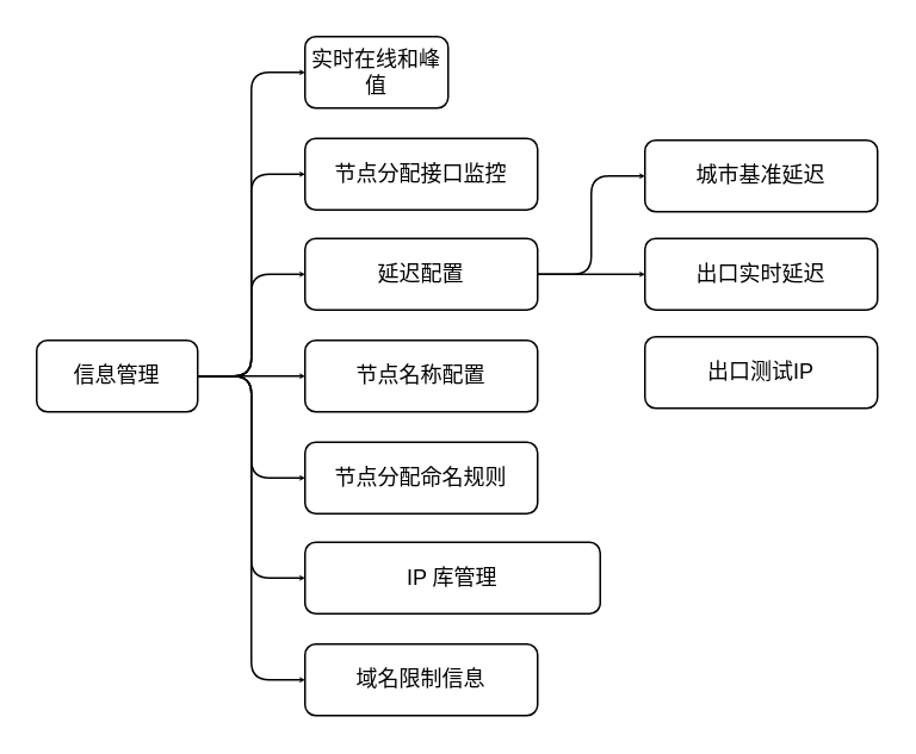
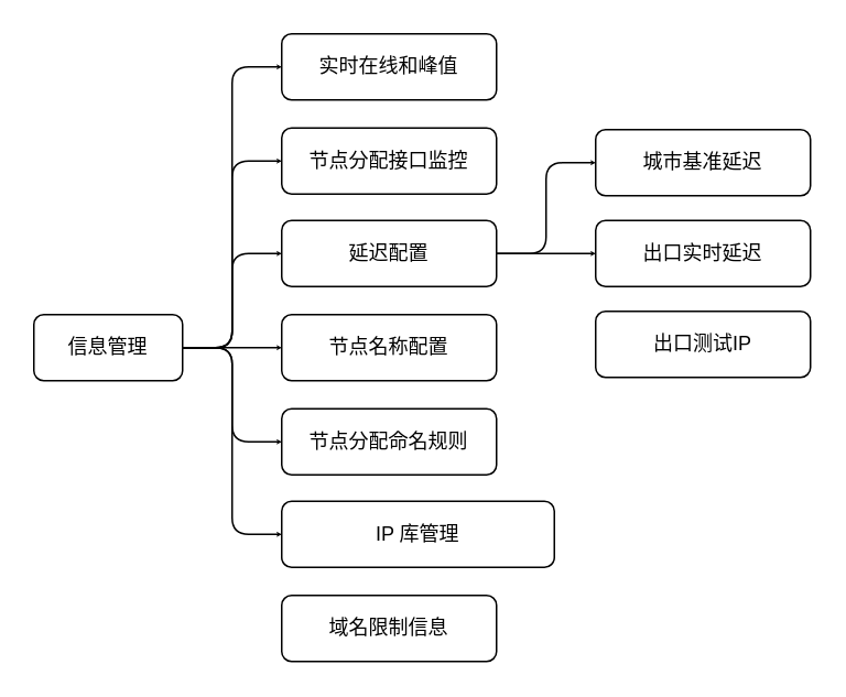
  <mxCell id="0" />
  <mxCell id="1" parent="0" />
  <mxCell id="2" style="edgeStyle=orthogonalEdgeStyle;rounded=1;orthogonalLoop=1;jettySize=auto;html=1;exitX=1;exitY=0.5;exitDx=0;exitDy=0;entryX=0;entryY=0.5;entryDx=0;entryDy=0;endSize=0;startSize=0;" edge="1" parent="1" source="9" target="10"><mxGeometry relative="1" as="geometry" /></mxCell>
  <mxCell id="3" style="edgeStyle=orthogonalEdgeStyle;rounded=1;orthogonalLoop=1;jettySize=auto;html=1;exitX=1;exitY=0.5;exitDx=0;exitDy=0;entryX=0;entryY=0.5;entryDx=0;entryDy=0;startSize=0;endSize=0;" edge="1" parent="1" source="9" target="16"><mxGeometry relative="1" as="geometry" /></mxCell>
  <mxCell id="4" style="edgeStyle=orthogonalEdgeStyle;rounded=1;orthogonalLoop=1;jettySize=auto;html=1;exitX=1;exitY=0.5;exitDx=0;exitDy=0;entryX=0;entryY=0.5;entryDx=0;entryDy=0;startSize=0;endSize=0;" edge="1" parent="1" source="9" target="13"><mxGeometry relative="1" as="geometry" /></mxCell>
  <mxCell id="5" style="edgeStyle=orthogonalEdgeStyle;rounded=1;orthogonalLoop=1;jettySize=auto;html=1;exitX=1;exitY=0.5;exitDx=0;exitDy=0;entryX=0;entryY=0.5;entryDx=0;entryDy=0;startSize=0;endSize=0;" edge="1" parent="1" source="9" target="14"><mxGeometry relative="1" as="geometry" /></mxCell>
  <mxCell id="6" style="edgeStyle=orthogonalEdgeStyle;rounded=1;orthogonalLoop=1;jettySize=auto;html=1;exitX=1;exitY=0.5;exitDx=0;exitDy=0;entryX=0;entryY=0.5;entryDx=0;entryDy=0;startSize=0;endSize=0;" edge="1" parent="1" source="9" target="15"><mxGeometry relative="1" as="geometry" /></mxCell>
  <mxCell id="7" style="edgeStyle=orthogonalEdgeStyle;rounded=1;orthogonalLoop=1;jettySize=auto;html=1;exitX=1;exitY=0.5;exitDx=0;exitDy=0;entryX=0;entryY=0.5;entryDx=0;entryDy=0;startSize=0;endSize=0;" edge="1" parent="1" source="9" target="17"><mxGeometry relative="1" as="geometry" /></mxCell>
- <mxCell id="8" style="edgeStyle=orthogonalEdgeStyle;rounded=1;orthogonalLoop=1;jettySize=auto;html=1;exitX=1;exitY=0.5;exitDx=0;exitDy=0;entryX=0;entryY=0.5;entryDx=0;entryDy=0;startSize=0;endSize=0;" edge="1" parent="1" source="9" target="18"><mxGeometry relative="1" as="geometry" /></mxCell>
  <mxCell id="9" value="信息管理" style="rounded=1;whiteSpace=wrap;html=1;" vertex="1" parent="1"><mxGeometry x="20" y="190" width="90" height="40" as="geometry" /></mxCell>
- <mxCell id="10" value="实时在线和峰值" style="rounded=1;whiteSpace=wrap;html=1;" vertex="1" parent="1"><mxGeometry x="170" y="20" width="80" height="40" as="geometry" /></mxCell>
+ <mxCell id="10" value="实时在线和峰值" style="rounded=1;whiteSpace=wrap;html=1;" vertex="1" parent="1"><mxGeometry x="170" y="20" width="130" height="40" as="geometry" /></mxCell>
  <mxCell id="11" style="edgeStyle=orthogonalEdgeStyle;rounded=1;orthogonalLoop=1;jettySize=auto;html=1;exitX=1;exitY=0.5;exitDx=0;exitDy=0;entryX=0;entryY=0.5;entryDx=0;entryDy=0;startSize=0;endSize=0;" edge="1" parent="1" source="13" target="19"><mxGeometry relative="1" as="geometry" /></mxCell>
  <mxCell id="12" style="edgeStyle=orthogonalEdgeStyle;rounded=1;orthogonalLoop=1;jettySize=auto;html=1;exitX=1;exitY=0.5;exitDx=0;exitDy=0;entryX=0;entryY=0.5;entryDx=0;entryDy=0;startSize=0;endSize=0;" edge="1" parent="1" source="13" target="20"><mxGeometry relative="1" as="geometry" /></mxCell>
  <mxCell id="13" value="延迟配置" style="rounded=1;whiteSpace=wrap;html=1;" vertex="1" parent="1"><mxGeometry x="170" y="133" width="130" height="40" as="geometry" /></mxCell>
  <mxCell id="14" value="节点名称配置" style="rounded=1;whiteSpace=wrap;html=1;" vertex="1" parent="1"><mxGeometry x="170" y="190" width="130" height="40" as="geometry" /></mxCell>
  <mxCell id="15" value="节点分配命名规则" style="rounded=1;whiteSpace=wrap;html=1;" vertex="1" parent="1"><mxGeometry x="170" y="247" width="130" height="40" as="geometry" /></mxCell>
  <mxCell id="16" value="节点分配接口监控" style="rounded=1;whiteSpace=wrap;html=1;" vertex="1" parent="1"><mxGeometry x="170" y="77" width="130" height="40" as="geometry" /></mxCell>
  <mxCell id="17" value="IP 库管理" style="rounded=1;whiteSpace=wrap;html=1;" vertex="1" parent="1"><mxGeometry x="170" y="303" width="165" height="40" as="geometry" /></mxCell>
  <mxCell id="18" value="域名限制信息" style="rounded=1;whiteSpace=wrap;html=1;" vertex="1" parent="1"><mxGeometry x="170" y="360" width="130" height="40" as="geometry" /></mxCell>
  <mxCell id="19" value="城市基准延迟" style="rounded=1;whiteSpace=wrap;html=1;" vertex="1" parent="1"><mxGeometry x="360" y="78" width="130" height="40" as="geometry" /></mxCell>
  <mxCell id="20" value="出口实时延迟" style="rounded=1;whiteSpace=wrap;html=1;" vertex="1" parent="1"><mxGeometry x="360" y="133" width="130" height="40" as="geometry" /></mxCell>
  <mxCell id="21" value="出口测试IP" style="rounded=1;whiteSpace=wrap;html=1;" vertex="1" parent="1"><mxGeometry x="360" y="188" width="130" height="40" as="geometry" /></mxCell>
